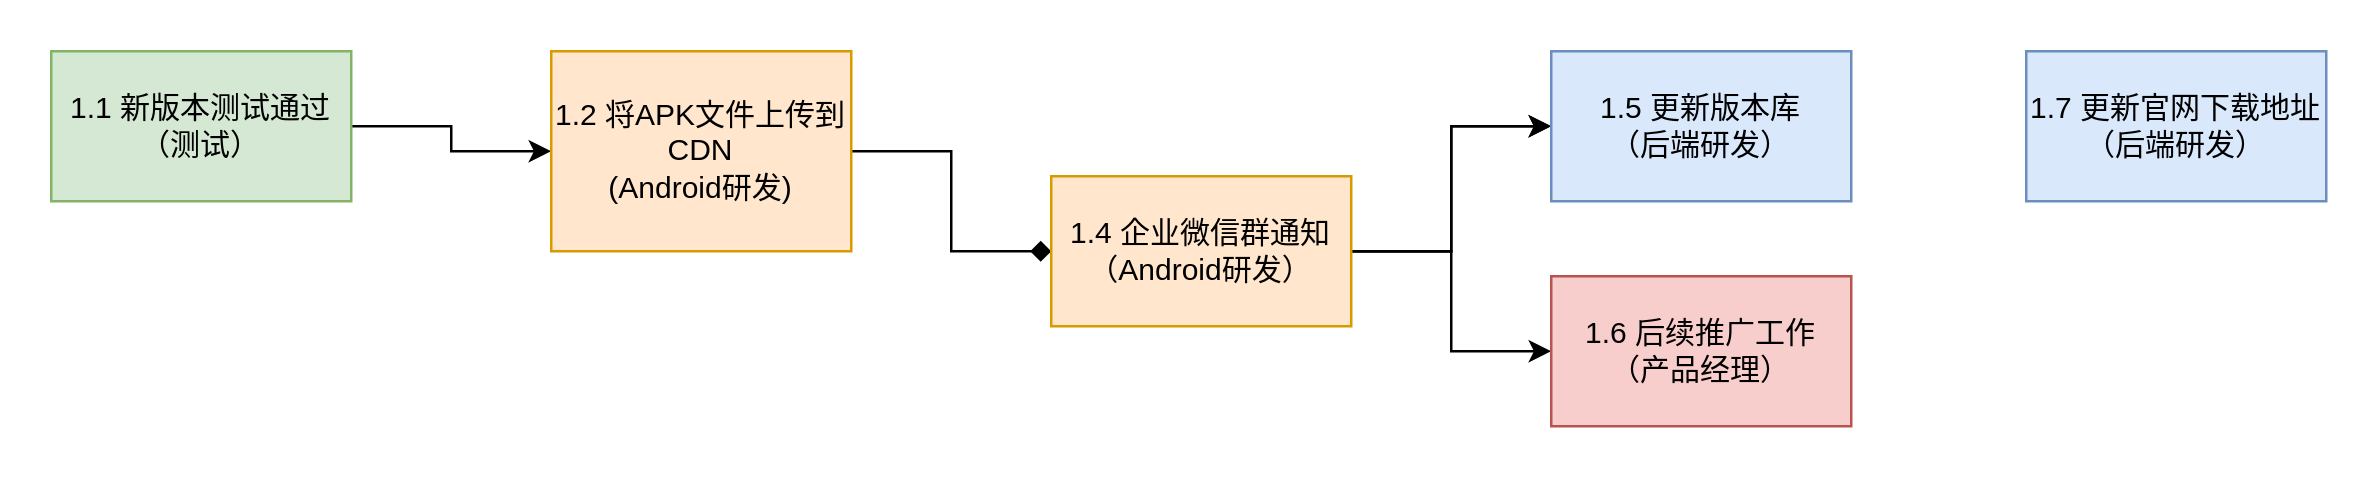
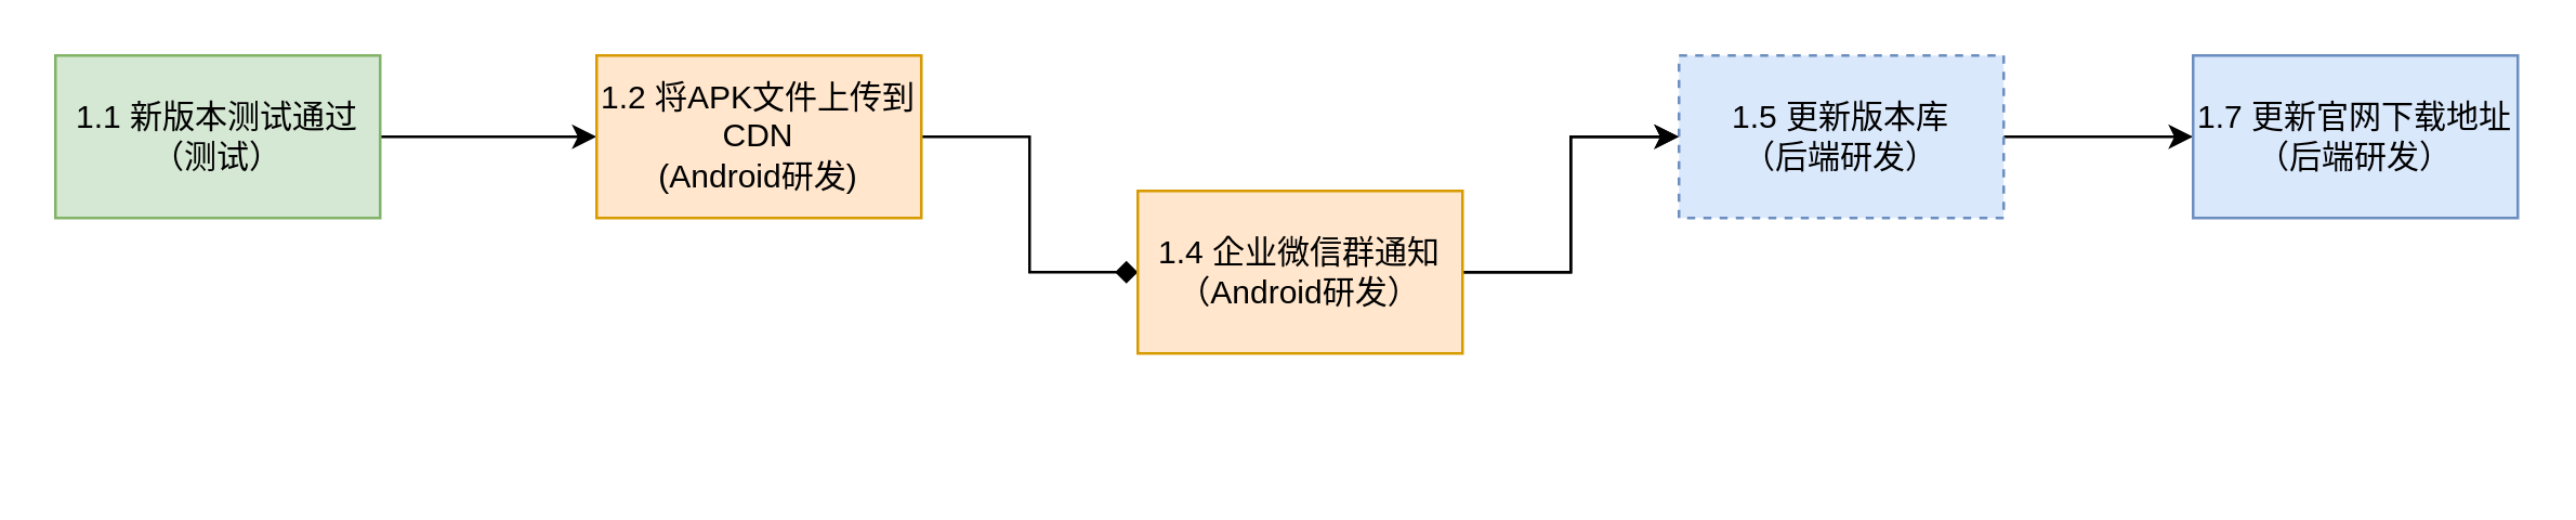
  <mxCell id="0" />
  <mxCell id="1" parent="0" />
  <mxCell id="2" value="" style="edgeStyle=orthogonalEdgeStyle;rounded=0;orthogonalLoop=1;jettySize=auto;html=1;" edge="1" parent="1" source="3" target="5"><mxGeometry relative="1" as="geometry" /></mxCell>
  <mxCell id="3" value="1.1 新版本测试通过&lt;br&gt;（测试）" style="rounded=0;whiteSpace=wrap;html=1;fillColor=#d5e8d4;strokeColor=#82b366;" vertex="1" parent="1"><mxGeometry x="20" y="20" width="120" height="60" as="geometry" /></mxCell>
  <mxCell id="4" style="edgeStyle=orthogonalEdgeStyle;rounded=0;orthogonalLoop=1;jettySize=auto;html=1;entryX=0;entryY=0.5;entryDx=0;entryDy=0;endArrow=diamond;" edge="1" parent="1" source="5" target="9"><mxGeometry relative="1" as="geometry" /></mxCell>
- <mxCell id="5" value="1.2 将APK文件上传到CDN&lt;br&gt;(Android研发)" style="rounded=0;whiteSpace=wrap;html=1;fillColor=#ffe6cc;strokeColor=#d79b00;" vertex="1" parent="1"><mxGeometry x="220" y="20" width="120" height="80" as="geometry" /></mxCell>
+ <mxCell id="5" value="1.2 将APK文件上传到CDN&lt;br&gt;(Android研发)" style="rounded=0;whiteSpace=wrap;html=1;fillColor=#ffe6cc;strokeColor=#d79b00;" vertex="1" parent="1"><mxGeometry x="220" y="20" width="120" height="60" as="geometry" /></mxCell>
  <mxCell id="6" value="" style="edgeStyle=orthogonalEdgeStyle;rounded=0;orthogonalLoop=1;jettySize=auto;html=1;" edge="1" parent="1" source="9" target="11"><mxGeometry relative="1" as="geometry" /></mxCell>
  <mxCell id="7" value="" style="edgeStyle=orthogonalEdgeStyle;rounded=0;orthogonalLoop=1;jettySize=auto;html=1;" edge="1" parent="1" source="9" target="11"><mxGeometry relative="1" as="geometry" /></mxCell>
- <mxCell id="8" style="edgeStyle=orthogonalEdgeStyle;rounded=0;orthogonalLoop=1;jettySize=auto;html=1;entryX=0;entryY=0.5;entryDx=0;entryDy=0;" edge="1" parent="1" source="9" target="13"><mxGeometry relative="1" as="geometry" /></mxCell>
  <mxCell id="9" value="1.4 企业微信群通知&lt;br&gt;（Android研发）" style="rounded=0;whiteSpace=wrap;html=1;fillColor=#ffe6cc;strokeColor=#d79b00;" vertex="1" parent="1"><mxGeometry x="420" y="70" width="120" height="60" as="geometry" /></mxCell>
- <mxCell id="11" value="1.5 更新版本库&lt;br&gt;（后端研发）" style="rounded=0;whiteSpace=wrap;html=1;fillColor=#dae8fc;strokeColor=#6c8ebf;" vertex="1" parent="1"><mxGeometry x="620" y="20" width="120" height="60" as="geometry" /></mxCell>
+ <mxCell id="10" value="" style="edgeStyle=orthogonalEdgeStyle;rounded=0;orthogonalLoop=1;jettySize=auto;html=1;" edge="1" parent="1" source="11" target="12"><mxGeometry relative="1" as="geometry" /></mxCell>
+ <mxCell id="11" value="1.5 更新版本库&lt;br&gt;（后端研发）" style="rounded=0;whiteSpace=wrap;html=1;fillColor=#dae8fc;strokeColor=#6c8ebf;dashed=1;" vertex="1" parent="1"><mxGeometry x="620" y="20" width="120" height="60" as="geometry" /></mxCell>
  <mxCell id="12" value="1.7 更新官网下载地址&lt;br&gt;（后端研发）" style="rounded=0;whiteSpace=wrap;html=1;fillColor=#dae8fc;strokeColor=#6c8ebf;" vertex="1" parent="1"><mxGeometry x="810" y="20" width="120" height="60" as="geometry" /></mxCell>
- <mxCell id="13" value="1.6 后续推广工作&lt;br&gt;（产品经理）" style="rounded=0;whiteSpace=wrap;html=1;fillColor=#f8cecc;strokeColor=#b85450;" vertex="1" parent="1"><mxGeometry x="620" y="110" width="120" height="60" as="geometry" /></mxCell>
